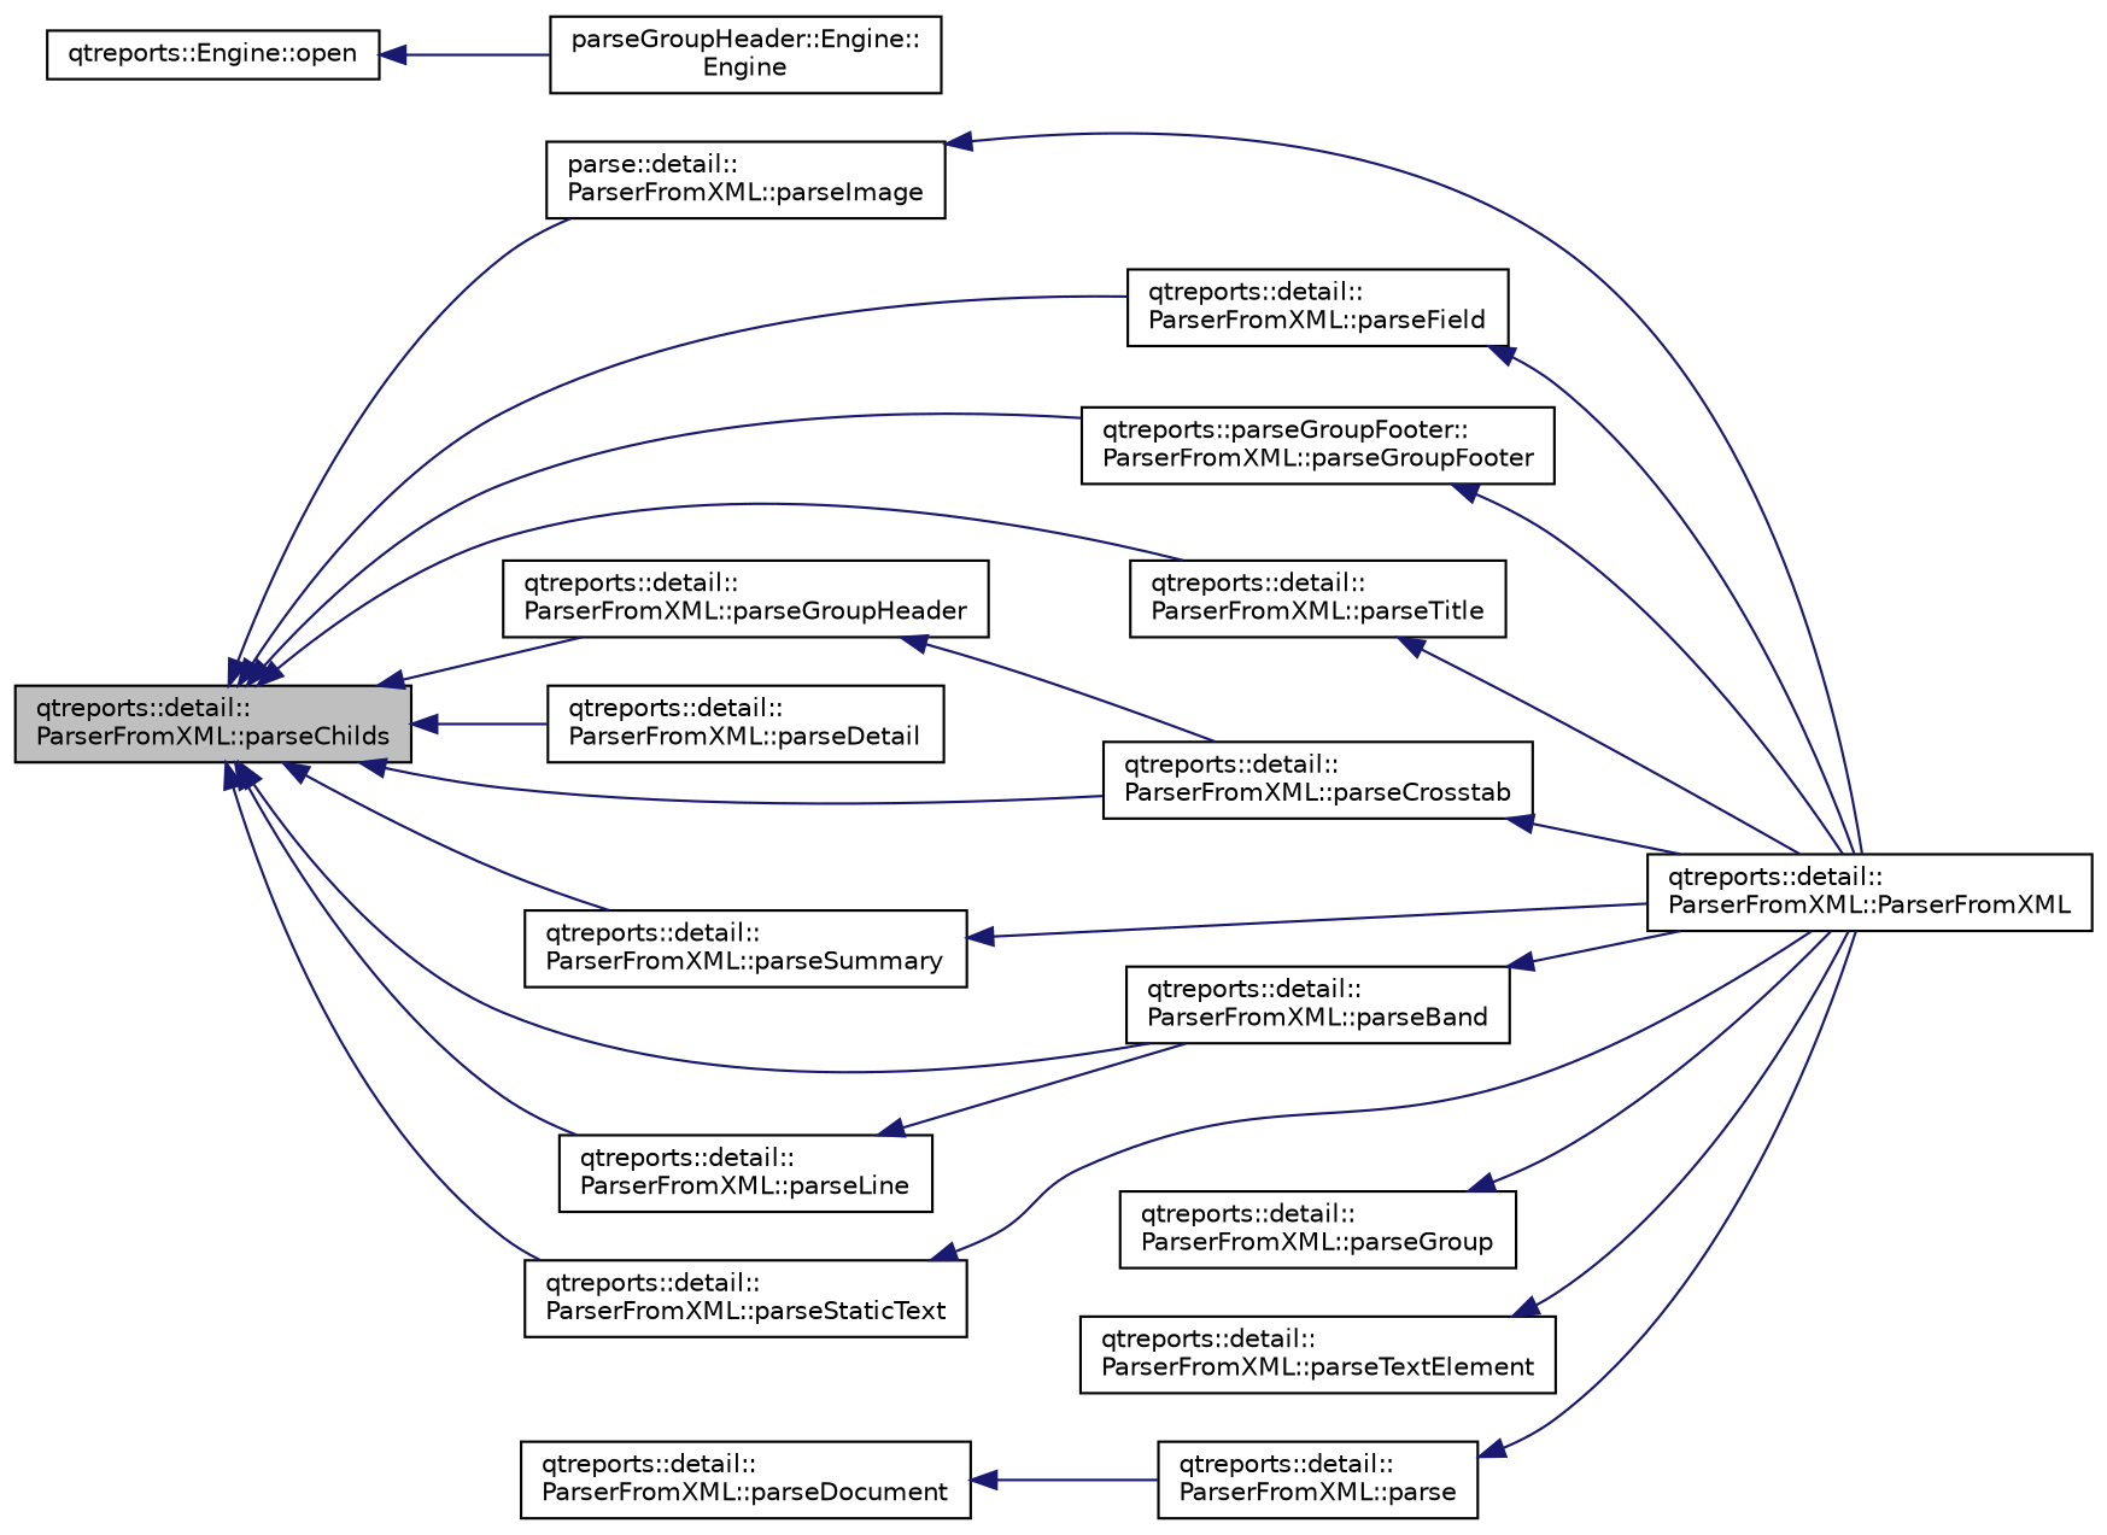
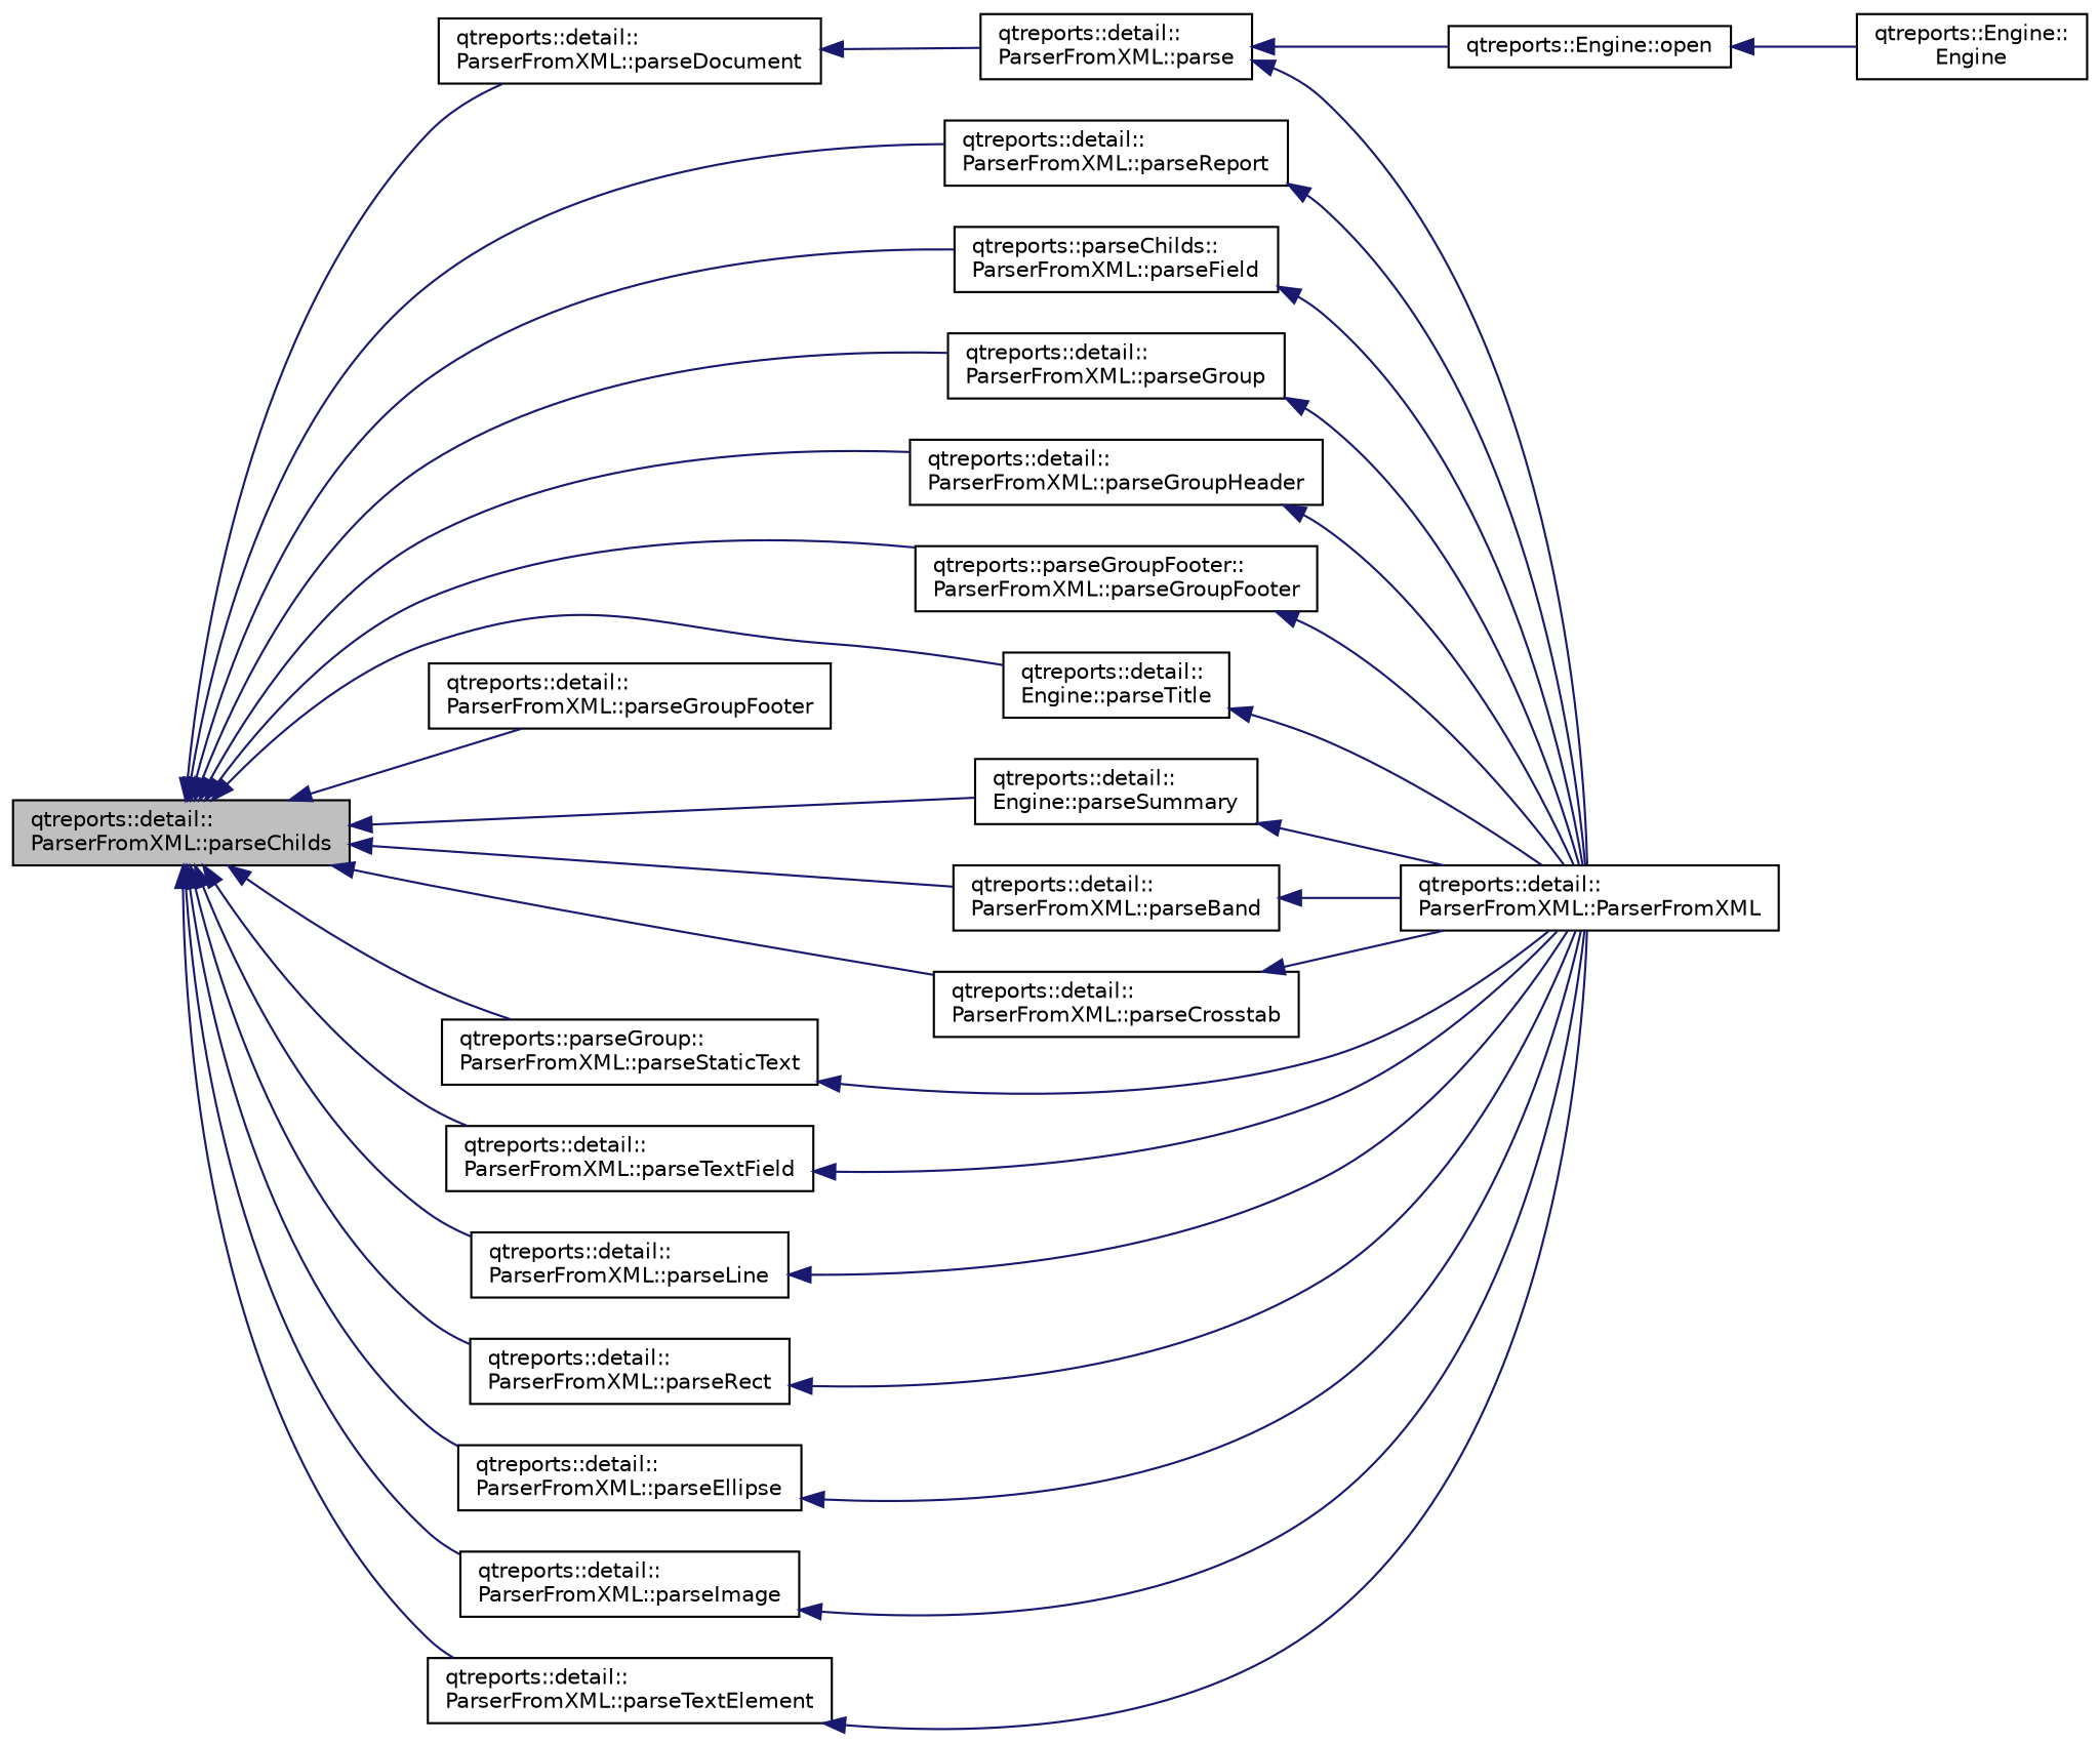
  digraph {
    rankdir=LR
    node [color=black fontname=Helvetica fontsize=10 shape=record]
    edge [color=midnightblue dir=back fontname=Helvetica fontsize=10 labelfontname=Helvetica labelfontsize=10 style=solid]
    n1 [fillcolor=grey75 fontcolor=black height=0.2 label="qtreports::detail::\lParserFromXML::parseChilds" style=filled width=0.4]
    n2 [height=0.2 label="qtreports::detail::\lParserFromXML::parseDocument" width=0.4]
-   n4 [height=0.2 label="qtreports::detail::\lParserFromXML::parseField" width=0.4]
+   n3 [height=0.2 label="qtreports::detail::\lParserFromXML::parseReport" width=0.4]
+   n4 [height=0.2 label="qtreports::parseChilds::\lParserFromXML::parseField" width=0.4]
    n5 [height=0.2 label="qtreports::detail::\lParserFromXML::parseGroup" width=0.4]
    n6 [height=0.2 label="qtreports::detail::\lParserFromXML::parseGroupHeader" width=0.4]
    n7 [height=0.2 label="qtreports::parseGroupFooter::\lParserFromXML::parseGroupFooter" width=0.4]
-   n8 [height=0.2 label="qtreports::detail::\lParserFromXML::parseTitle" width=0.4]
-   n9 [height=0.2 label="qtreports::detail::\lParserFromXML::parseDetail" width=0.4]
-   n10 [height=0.2 label="qtreports::detail::\lParserFromXML::parseSummary" width=0.4]
+   n8 [height=0.2 label="qtreports::detail::\lEngine::parseTitle" width=0.4]
+   n9 [height=0.2 label="qtreports::detail::\lParserFromXML::parseGroupFooter" width=0.4]
+   n10 [height=0.2 label="qtreports::detail::\lEngine::parseSummary" width=0.4]
    n11 [height=0.2 label="qtreports::detail::\lParserFromXML::parseBand" width=0.4]
    n12 [height=0.2 label="qtreports::detail::\lParserFromXML::parseCrosstab" width=0.4]
-   n13 [height=0.2 label="qtreports::detail::\lParserFromXML::parseStaticText" width=0.4]
+   n13 [height=0.2 label="qtreports::parseGroup::\lParserFromXML::parseStaticText" width=0.4]
+   n14 [height=0.2 label="qtreports::detail::\lParserFromXML::parseTextField" width=0.4]
    n15 [height=0.2 label="qtreports::detail::\lParserFromXML::parseLine" width=0.4]
-   n18 [height=0.2 label="parse::detail::\lParserFromXML::parseImage" width=0.4]
+   n16 [height=0.2 label="qtreports::detail::\lParserFromXML::parseRect" width=0.4]
+   n17 [height=0.2 label="qtreports::detail::\lParserFromXML::parseEllipse" width=0.4]
+   n18 [height=0.2 label="qtreports::detail::\lParserFromXML::parseImage" width=0.4]
    n19 [height=0.2 label="qtreports::detail::\lParserFromXML::parseTextElement" width=0.4]
    n20 [height=0.2 label="qtreports::detail::\lParserFromXML::parse" width=0.4]
    n21 [height=0.2 label="qtreports::detail::\lParserFromXML::ParserFromXML" width=0.4]
    n22 [height=0.2 label="qtreports::Engine::open" width=0.4]
-   n23 [height=0.2 label="parseGroupHeader::Engine::\lEngine" width=0.4]
+   n23 [height=0.2 label="qtreports::Engine::\lEngine" width=0.4]
+   n1 -> n2
+   n1 -> n3
    n1 -> n4
+   n1 -> n5
    n1 -> n6
    n1 -> n7
    n1 -> n8
    n1 -> n9
    n1 -> n10
    n1 -> n11
    n1 -> n12
    n1 -> n13
+   n1 -> n14
    n1 -> n15
+   n1 -> n16
+   n1 -> n17
    n1 -> n18
+   n1 -> n19
    n2 -> n20
+   n3 -> n21
    n4 -> n21
    n5 -> n21
-   n6 -> n12
+   n6 -> n21
    n7 -> n21
    n8 -> n21
    n10 -> n21
    n11 -> n21
    n12 -> n21
    n13 -> n21
-   n15 -> n11
+   n14 -> n21
+   n15 -> n21
+   n16 -> n21
+   n17 -> n21
    n18 -> n21
    n19 -> n21
    n20 -> n21
+   n20 -> n22
    n22 -> n23
  }
